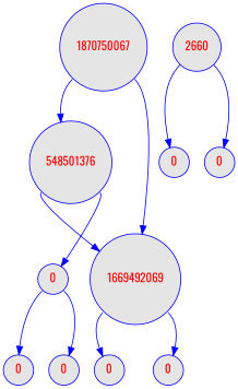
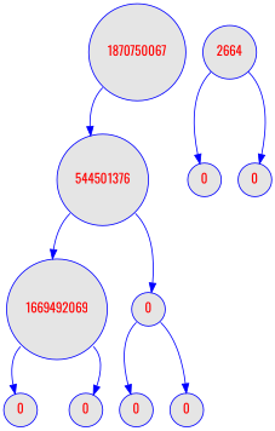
  digraph {
    fontname=Oswald
    node [color=blue fillcolor=grey90 fontcolor=red fontname=Oswald fontsize=14 shape=circle style="rounded, filled"]
    edge [color=blue fontname=Oswald tailport=sw]
    n1 [label=1870750067 width=0.5]
-   n2 [label=548501376 width=0.5]
+   n2 [label=544501376 width=0.5]
    n3 [label=1669492069 width=0.5]
    n4 [label=0 width=0.5]
    n5 [label=0 width=0.5]
    n6 [label=0 width=0.5]
-   n7 [label=2660 width=0.5]
+   n7 [label=2664 width=0.5]
    n8 [label=0 width=0.5]
    n9 [label=0 width=0.5]
    n10 [label=0 width=0.5]
    n11 [label=0 width=0.5]
    n1 -> n2
-   n1 -> n3 [tailport=se]
    n2 -> n3
    n2 -> n4 [tailport=se]
    n3 -> n5
    n3 -> n6 [tailport=se]
    n4 -> n10
    n4 -> n11 [tailport=se]
    n7 -> n8
    n7 -> n9 [tailport=se]
  }
